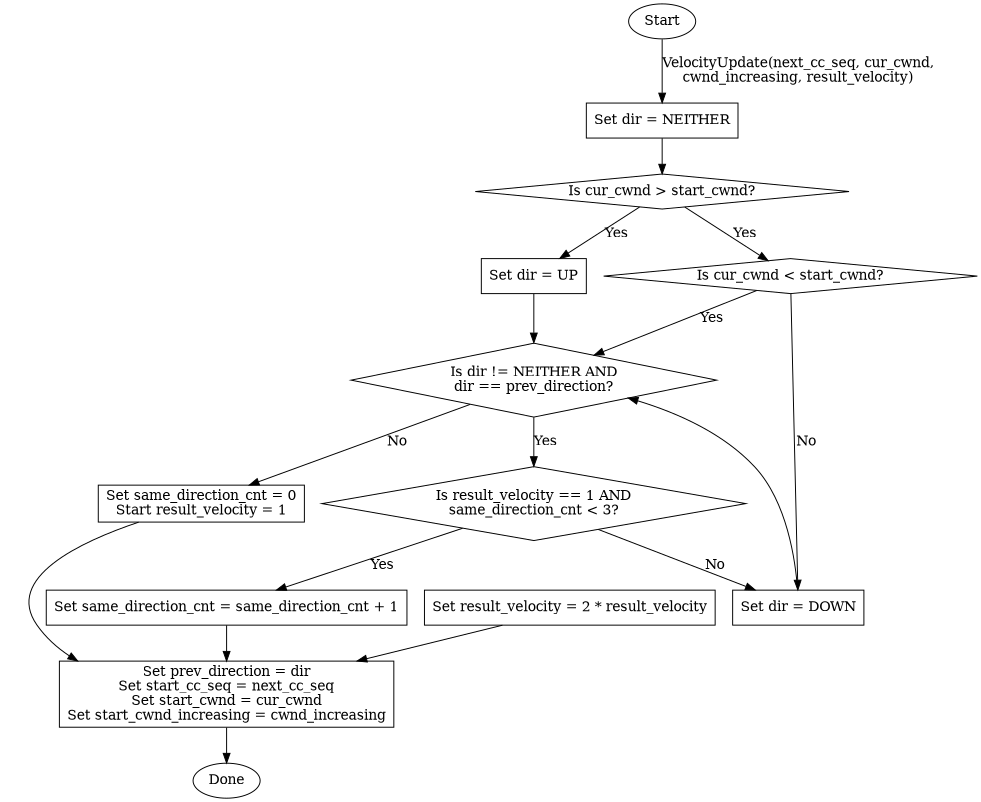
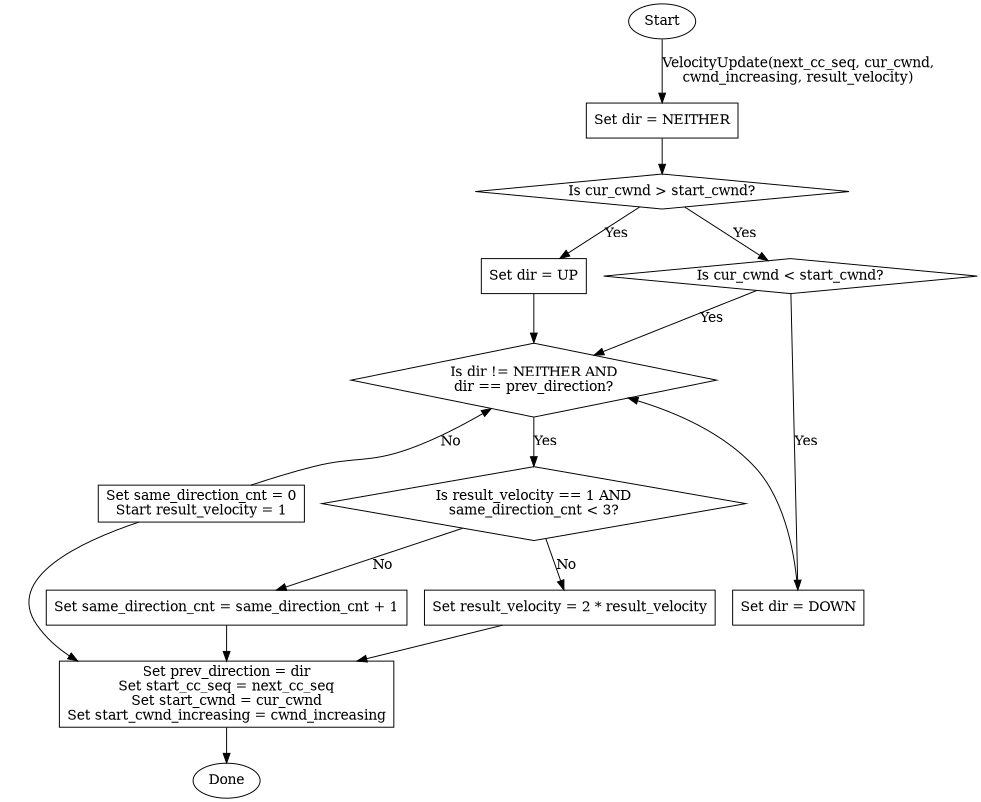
  digraph {
    node [shape=box]
    n1 [label=Start shape=ellipse]
    n2 [label="Set dir = NEITHER"]
    n3 [label="Is cur_cwnd > start_cwnd?" shape=diamond]
    n4 [label=Done shape=ellipse]
    n5 [label="Set dir = UP"]
    n6 [label="Is cur_cwnd < start_cwnd?" shape=diamond]
    n7 [label="Is dir != NEITHER AND\ndir == prev_direction?" shape=diamond]
    n8 [label="Set same_direction_cnt = 0\nStart result_velocity = 1"]
    n9 [label="Is result_velocity == 1 AND\nsame_direction_cnt < 3?" shape=diamond]
    n10 [label="Set dir = DOWN"]
    n11 [label="Set same_direction_cnt = same_direction_cnt + 1"]
    n12 [label="Set prev_direction = dir\nSet start_cc_seq = next_cc_seq\nSet start_cwnd = cur_cwnd\nSet start_cwnd_increasing = cwnd_increasing"]
    n13 [label="Set result_velocity = 2 * result_velocity"]
    n1 -> n2 [label="VelocityUpdate(next_cc_seq, cur_cwnd,\ncwnd_increasing, result_velocity)"]
    n2 -> n3
    n3 -> n5 [label=Yes]
    n3 -> n6 [label=Yes]
    n5 -> n7
    n6 -> n7 [label=Yes]
-   n6 -> n10 [label=No]
-   n7 -> n8 [label=No]
+   n6 -> n10 [label=Yes]
+   n8 -> n7 [label=No]
    n7 -> n9 [label=Yes]
    n8 -> n12
-   n9 -> n11 [label=Yes]
-   n9 -> n10 [label=No]
+   n9 -> n11 [label=No]
+   n9 -> n13 [label=No]
    n10 -> n7
    n11 -> n12
    n12 -> n4
    n13 -> n12
  }
